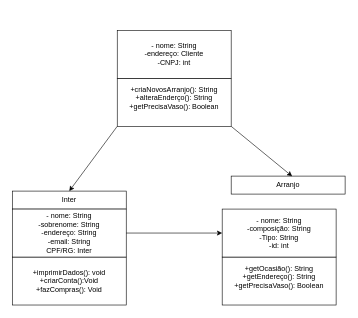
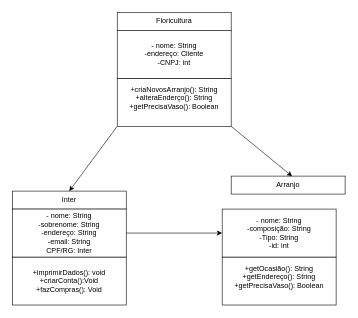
  <mxCell id="0" />
  <mxCell id="1" parent="0" />
  <mxCell id="2" value="Inter" style="rounded=0;whiteSpace=wrap;html=1;" vertex="1" parent="1"><mxGeometry x="20" y="318" width="190" height="30" as="geometry" /></mxCell>
  <mxCell id="3" value="&lt;div&gt;+imprimirDados(): void&lt;/div&gt;&lt;div&gt;+criarConta():Void&lt;/div&gt;&lt;div&gt;+fazCompras(): Void&lt;br&gt;&lt;/div&gt;" style="rounded=0;whiteSpace=wrap;html=1;" vertex="1" parent="1"><mxGeometry x="20" y="428" width="190" height="80" as="geometry" /></mxCell>
  <mxCell id="4" value="&lt;div&gt;- nome: String&lt;/div&gt;&lt;div&gt;-sobrenome: String&lt;/div&gt;&lt;div&gt;-endereço: String&lt;/div&gt;&lt;div&gt;-email: String&lt;/div&gt;&lt;div&gt;CPF/RG: Inter&lt;br&gt;&lt;/div&gt;" style="rounded=0;whiteSpace=wrap;html=1;" vertex="1" parent="1"><mxGeometry x="20" y="348" width="190" height="80" as="geometry" /></mxCell>
  <mxCell id="5" value="Arranjo" style="rounded=0;whiteSpace=wrap;html=1;" vertex="1" parent="1"><mxGeometry x="385" y="293" width="190" height="30" as="geometry" /></mxCell>
  <mxCell id="6" value="&lt;div&gt;+getOcasião(): String&lt;/div&gt;&lt;div&gt;+getEndereço(): String&lt;/div&gt;&lt;div&gt;+getPrecisaVaso(): Boolean&lt;br&gt;&lt;/div&gt;&lt;div&gt;&lt;br&gt;&lt;/div&gt;" style="rounded=0;whiteSpace=wrap;html=1;" vertex="1" parent="1"><mxGeometry x="370" y="428" width="190" height="80" as="geometry" /></mxCell>
  <mxCell id="7" value="&lt;div&gt;- nome: String&lt;/div&gt;&lt;div&gt;-composição: String&lt;/div&gt;&lt;div&gt;-Tipo: String&lt;/div&gt;&lt;div&gt;-id: int&lt;br&gt;&lt;/div&gt;" style="rounded=0;whiteSpace=wrap;html=1;" vertex="1" parent="1"><mxGeometry x="370" y="348" width="190" height="80" as="geometry" /></mxCell>
  <mxCell id="8" value="" style="endArrow=classic;html=1;rounded=0;entryX=0;entryY=0.5;entryDx=0;entryDy=0;exitX=1;exitY=0.5;exitDx=0;exitDy=0;" edge="1" parent="1" source="4" target="7"><mxGeometry width="50" height="50" relative="1" as="geometry"><mxPoint x="280" y="378" as="sourcePoint" /><mxPoint x="330" y="328" as="targetPoint" /></mxGeometry></mxCell>
+ <mxCell id="9" value="Floricultura" style="rounded=0;whiteSpace=wrap;html=1;" vertex="1" parent="1"><mxGeometry x="195" y="20" width="190" height="30" as="geometry" /></mxCell>
  <mxCell id="10" value="&lt;div&gt;+criaNovosArranjo(): String&lt;/div&gt;&lt;div&gt;+alteraEnderço(): String&lt;/div&gt;&lt;div&gt;+getPrecisaVaso(): Boolean&lt;br&gt;&lt;/div&gt;&lt;div&gt;&lt;br&gt;&lt;/div&gt;" style="rounded=0;whiteSpace=wrap;html=1;" vertex="1" parent="1"><mxGeometry x="195" y="130" width="190" height="80" as="geometry" /></mxCell>
  <mxCell id="11" value="&lt;div&gt;- nome: String&lt;/div&gt;&lt;div&gt;-endereço: Cliente&lt;/div&gt;&lt;div&gt;-CNPJ: int&lt;br&gt;&lt;/div&gt;" style="rounded=0;whiteSpace=wrap;html=1;" vertex="1" parent="1"><mxGeometry x="195" y="50" width="190" height="80" as="geometry" /></mxCell>
  <mxCell id="12" value="" style="endArrow=classic;html=1;rounded=0;entryX=0.535;entryY=0.011;entryDx=0;entryDy=0;entryPerimeter=0;exitX=1;exitY=1;exitDx=0;exitDy=0;" edge="1" parent="1" source="10" target="5"><mxGeometry width="50" height="50" relative="1" as="geometry"><mxPoint x="215" y="260" as="sourcePoint" /><mxPoint x="265" y="210" as="targetPoint" /></mxGeometry></mxCell>
  <mxCell id="13" value="" style="endArrow=classic;html=1;rounded=0;entryX=0.5;entryY=0;entryDx=0;entryDy=0;exitX=0;exitY=1;exitDx=0;exitDy=0;" edge="1" parent="1" source="10" target="2"><mxGeometry width="50" height="50" relative="1" as="geometry"><mxPoint x="215" y="260" as="sourcePoint" /><mxPoint x="265" y="210" as="targetPoint" /></mxGeometry></mxCell>
